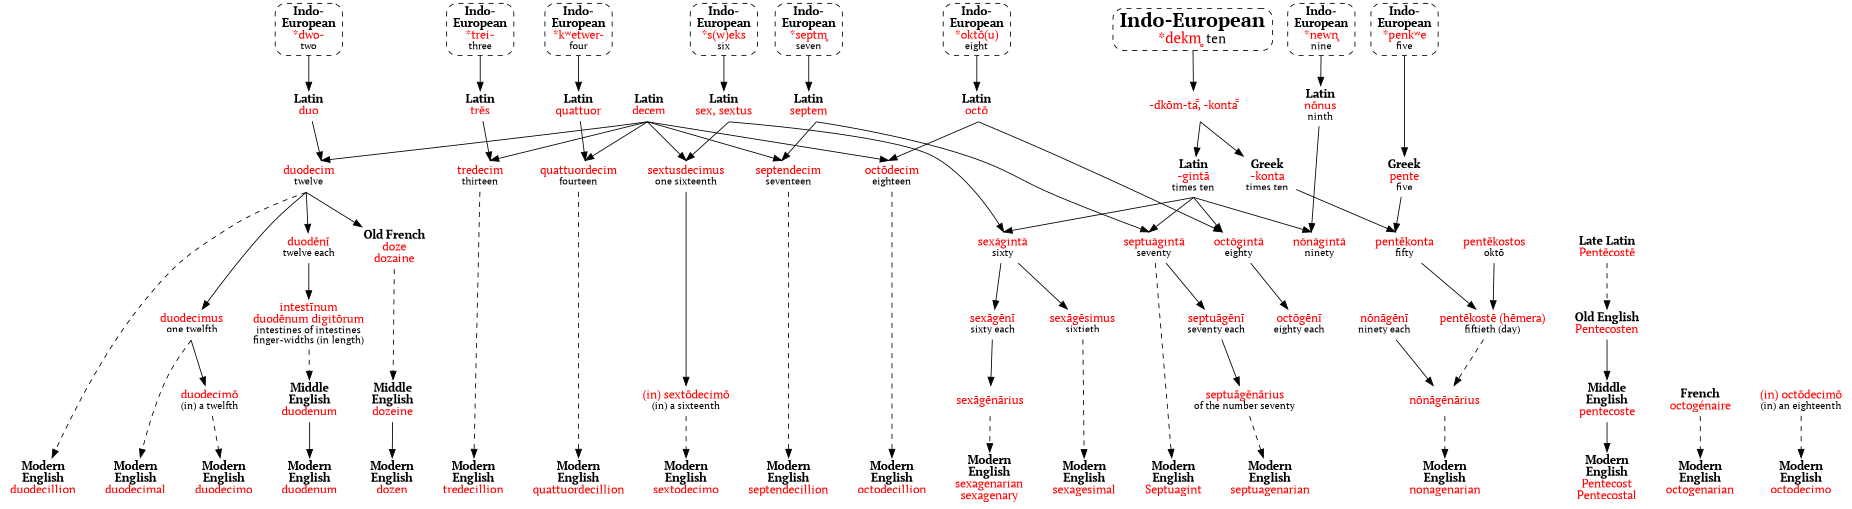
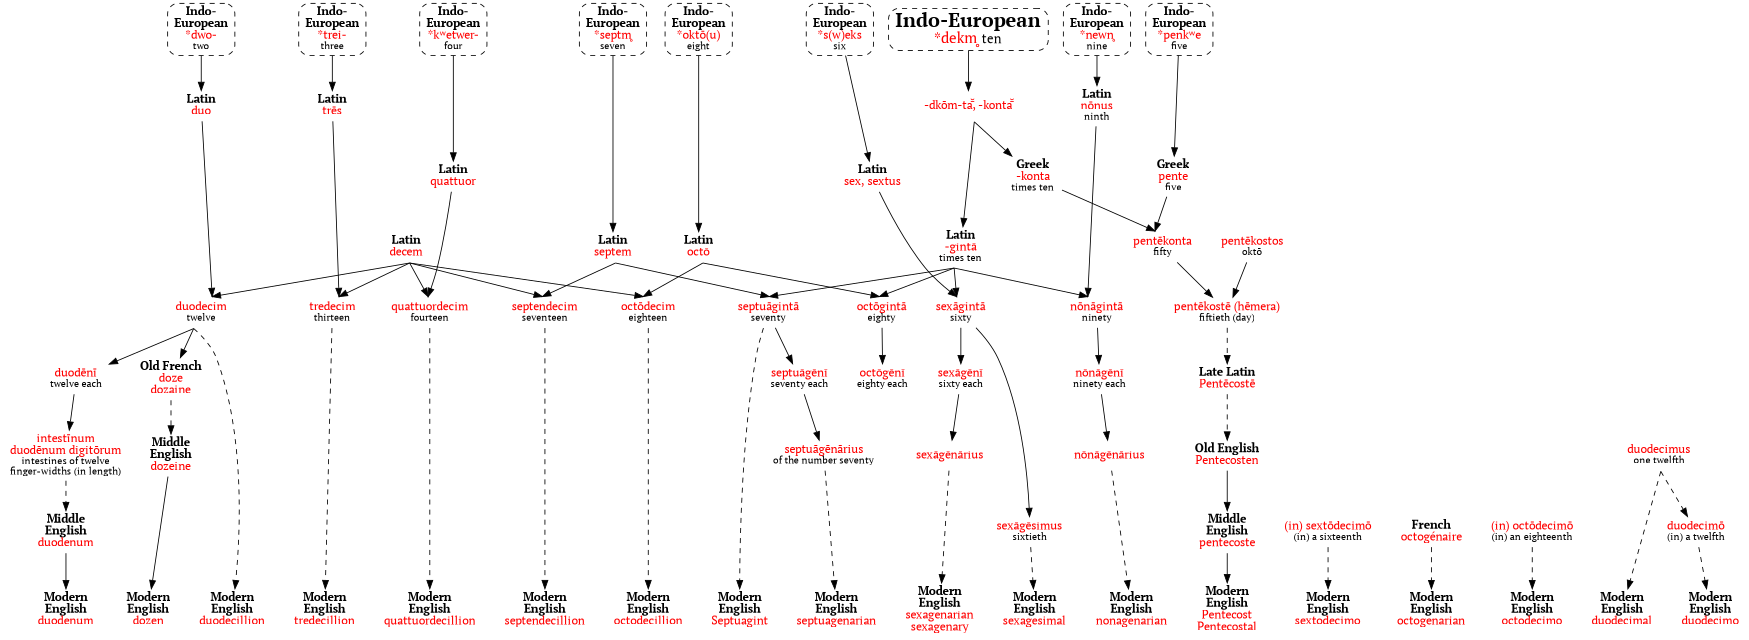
  strict digraph {
    fontname="PT Serif"
    node [fontname="PT Serif" shape=none]
    edge [fontname="PT Serif"]
    n1 [label=<<b>Modern<br/>English</b><br/><font color="red">dozen</font>>]
    n2 [label=<<b>Modern<br/>English</b><br/><font color="red">tredecillion</font>>]
    n3 [label=<<b>Modern<br/>English</b><br/><font color="red">quattuordecillion</font>>]
    n4 [label=<<b>Modern<br/>English</b><br/><font color="red">Pentecost<br/>Pentecostal</font>>]
    n5 [label=<<b>Modern<br/>English</b><br/><font color="red">sexagenarian<br/>sexagenary</font>>]
    n6 [label=<<b>Modern<br/>English</b><br/><font color="red">sexagesimal</font>>]
    n7 [label=<<b>Modern<br/>English</b><br/><font color="red">sextodecimo</font>>]
    n8 [label=<<b>Modern<br/>English</b><br/><font color="red">Septuagint</font>>]
    n9 [label=<<b>Modern<br/>English</b><br/><font color="red">septuagenarian</font>>]
    n10 [label=<<b>Modern<br/>English</b><br/><font color="red">septendecillion</font>>]
    n11 [label=<<b>Modern<br/>English</b><br/><font color="red">octogenarian</font>>]
    n12 [label=<<b>Modern<br/>English</b><br/><font color="red">octodecillion</font>>]
    n13 [label=<<b>Modern<br/>English</b><br/><font color="red">octodecimo</font>>]
    n14 [label=<<b>Modern<br/>English</b><br/><font color="red">nonagenarian</font>>]
    n15 [label=<<b>Modern<br/>English</b><br/><font color="red">duodecimal</font>>]
    n16 [label=<<b>Modern<br/>English</b><br/><font color="red">duodecillion</font>>]
    n17 [label=<<b>Modern<br/>English</b><br/><font color="red">duodecimo</font>>]
    n18 [label=<<b>Modern<br/>English</b><br/><font color="red">duodenum</font>>]
    n19 [label=<<b>Indo-<br/>European</b><br/><font color="red">*dwo-</font><br/><font point-size="12">two</font>> shape=box style="dashed,rounded"]
    n20 [label=<<b>Indo-<br/>European</b><br/><font color="red">*trei-</font><br/><font point-size="12">three</font>> shape=box style="dashed,rounded"]
    n21 [label=<<b>Indo-<br/>European</b><br/><font color="red">*kʷetwer-</font><br/><font point-size="12">four</font>> shape=box style="dashed,rounded"]
    n22 [label=<<b>Indo-<br/>European</b><br/><font color="red">*penkʷe</font><br/><font point-size="12">five</font>> shape=box style="dashed,rounded"]
    n23 [label=<<b>Indo-<br/>European</b><br/><font color="red">*s(w)eks</font><br/><font point-size="12">six</font>> shape=box style="dashed,rounded"]
    n24 [label=<<b>Indo-<br/>European</b><br/><font color="red">*septm̥</font><br/><font point-size="12">seven</font>> shape=box style="dashed,rounded"]
    n25 [label=<<b>Indo-<br/>European</b><br/><font color="red">*oktō(u)</font><br/><font point-size="12">eight</font>> shape=box style="dashed,rounded"]
    n26 [label=<<b>Indo-<br/>European</b><br/><font color="red">*newn̥</font><br/><font point-size="12">nine</font>> shape=box style="dashed,rounded"]
    n27 [label=<<b>Latin</b><br/><font color="red">duo</font>>]
    n28 [label=<<b>Latin</b><br/><font color="red">trēs</font>>]
    n29 [label=<<b>Latin</b><br/><font color="red">quattuor</font>>]
    n30 [label=<<b>Greek</b><br/><font color="red">pente</font><br/><font point-size="12">five</font>>]
    n31 [label=<<b>Latin</b><br/><font color="red">sex, sextus</font>>]
    n32 [label=<<b>Latin</b><br/><font color="red">septem</font>>]
    n33 [label=<<b>Latin</b><br/><font color="red">octō</font>>]
    n34 [label=<<b>Latin</b><br/><font color="red">nōnus</font><br/><font point-size="12">ninth</font>>]
    n35 [label=<<font point-size="24"><b>Indo-European</b></font><br/><font point-size="18" color="red">*dekm̥ </font><font point-size="16">ten</font>> shape=box style="dashed,rounded"]
    n36 [label=<<font color="red">-dkōm-tā̆, -kontā̆</font>>]
    n37 [label=<<b>Latin</b><br/><font color="red">-gintā</font><br/><font point-size="12">times ten</font>>]
    n38 [label=<<b>Greek</b><br/><font color="red">-konta</font><br/><font point-size="12">times ten</font>>]
    n39 [label=<<font color="red">sexāgintā</font><br/><font point-size="12">sixty</font>>]
    n40 [label=<<font color="red">septuāgintā</font><br/><font point-size="12">seventy</font>>]
    n41 [label=<<font color="red">octōgintā</font><br/><font point-size="12">eighty</font>>]
    n42 [label=<<font color="red">nōnāgintā</font><br/><font point-size="12">ninety</font>>]
    n43 [label=<<font color="red">pentēkonta</font><br/><font point-size="12">fifty</font>>]
    n44 [label=<<font color="red">sexāgēnī</font><br/><font point-size="12">sixty each</font>>]
    n45 [label=<<font color="red">sexāgēsimus</font><br/><font point-size="12">sixtieth</font>>]
    n46 [label=<<font color="red">septuāgēnī</font><br/><font point-size="12">seventy each</font>>]
    n47 [label=<<font color="red">octōgēnī</font><br/><font point-size="12">eighty each</font>>]
    n48 [label=<<font color="red">nōnāgēnī</font><br/><font point-size="12">ninety each</font>>]
    n49 [label=<<b>Latin</b><br/><font color="red">decem</font>>]
    n50 [label=<<font color="red">duodecim</font><br/><font point-size="12">twelve</font>>]
    n51 [label=<<font color="red">tredecim</font><br/><font point-size="12">thirteen</font>>]
    n52 [label=<<font color="red">quattuordecim</font><br/><font point-size="12">fourteen</font>>]
-   n53 [label=<<font color="red">sextusdecimus</font><br/><font point-size="12">one sixteenth</font>>]
    n54 [label=<<font color="red">septendecim</font><br/><font point-size="12">seventeen</font>>]
    n55 [label=<<font color="red">octōdecim</font><br/><font point-size="12">eighteen</font>>]
    n56 [label=<<b>Old French</b><br/><font color="red">doze<br/>dozaine</font>>]
    n57 [label=<<font color="red">duodecimus</font><br/><font point-size="12">one twelfth</font>>]
    n58 [label=<<font color="red">duodēnī</font><br/><font point-size="12">twelve each</font>>]
    n59 [label=<<font color="red">(in) sextōdecimō</font><br/><font point-size="12">(in) a sixteenth</font>>]
    n60 [label=<<b>Middle<br/>English</b><br/><font color="red">dozeine</font>>]
    n61 [label=<<font color="red">duodecimō</font><br/><font point-size="12">(in) a twelfth</font>>]
-   n62 [label=<<font color="red">intestīnum<br/>duodēnum digitōrum</font><br/><font point-size="12">intestines of intestines<br/>finger-widths (in length)</font>>]
+   n62 [label=<<font color="red">intestīnum<br/>duodēnum digitōrum</font><br/><font point-size="12">intestines of twelve<br/>finger-widths (in length)</font>>]
    n63 [label=<<font color="red">pentēkostē (hēmera)</font><br/><font point-size="12">fiftieth (day)</font>>]
    n64 [label=<<font color="red">pentēkostos</font><br/><font point-size="12">oktō</font>>]
    n65 [label=<<b>Late Latin</b><br/><font color="red">Pentēcostē</font>>]
    n66 [label=<<b>Old English</b><br/><font color="red">Pentecosten</font>>]
    n67 [label=<<b>Middle<br/>English</b><br/><font color="red">pentecoste</font>>]
    n68 [label=<<font color="red">sexāgēnārius</font>>]
    n69 [label=<<font color="red">septuāgēnārius</font><br/><font point-size="12">of the number seventy</font>>]
    n70 [label=<<b>French</b><br/><font color="red">octogénaire</font>>]
    n71 [label=<<font color="red">(in) octōdecimō</font><br/><font point-size="12">(in) an eighteenth</font>>]
    n72 [label=<<font color="red">nōnāgēnārius</font>>]
    n73 [label=<<b>Middle<br/>English</b><br/><font color="red">duodenum</font>>]
    subgraph sub_1 {
      rank=sink
      n1
      n2
      n3
      n4
      n5
      n6
      n7
      n8
      n9
      n10
      n11
      n12
      n13
      n14
      n15
      n16
      n17
      n18
    }
    subgraph sub_2 {
      rank=min
      n19
      n20
      n21
      n22
      n23
      n24
      n25
      n26
    }
    n19 -> n27
    n20 -> n28
    n21 -> n29
    n22 -> n30
    n23 -> n31
    n24 -> n32
    n25 -> n33
    n26 -> n34
    n27 -> n50 [samehead=1]
    n28 -> n51 [samehead=1]
    n29 -> n52 [samehead=1]
    n30 -> n43 [samehead=1]
    n31 -> n39 [samehead=1 sametail=1]
-   n31 -> n53 [samehead=1 sametail=1]
    n32 -> n40 [samehead=1 sametail=1]
    n32 -> n54 [samehead=1 sametail=1]
    n33 -> n41 [samehead=1 sametail=1]
    n33 -> n55 [samehead=1 sametail=1]
    n34 -> n42 [samehead=1]
    n35 -> n36 [sametail=1]
    n36 -> n37 [sametail=1]
    n36 -> n38 [sametail=1]
    n37 -> n39 [samehead=1 sametail=1]
    n37 -> n40 [samehead=1 sametail=1]
    n37 -> n41 [samehead=1 sametail=1]
    n37 -> n42 [samehead=1 sametail=1]
    n38 -> n43 [samehead=1 sametail=1]
    n39 -> n44
    n39 -> n45
    n40 -> n8 [sametail=1 style=dashed]
    n40 -> n46
    n41 -> n47
+   n42 -> n48
    n43 -> n63
    n44 -> n68
    n45 -> n6 [style=dashed]
    n46 -> n69
    n48 -> n72
    n49 -> n50 [samehead=1 sametail=1]
    n49 -> n51 [samehead=1 sametail=1]
    n49 -> n52 [samehead=1 sametail=1]
-   n49 -> n53 [samehead=1 sametail=1]
    n49 -> n54 [samehead=1 sametail=1]
    n49 -> n55 [samehead=1 sametail=1]
    n50 -> n16 [sametail=1 style=dashed]
    n50 -> n56 [sametail=1]
-   n50 -> n57 [sametail=1]
    n50 -> n58 [sametail=1]
    n51 -> n2 [style=dashed]
    n52 -> n3 [style=dashed]
-   n53 -> n59
    n54 -> n10 [style=dashed]
    n55 -> n12 [style=dashed]
    n56 -> n60 [style=dashed]
    n57 -> n15 [sametail=1 style=dashed]
-   n57 -> n61 [sametail=1]
+   n57 -> n61 [sametail=1 style=dashed]
    n58 -> n62
    n59 -> n7 [style=dashed]
    n60 -> n1
    n61 -> n17 [style=dashed]
    n62 -> n73 [style=dashed]
-   n63 -> n72 [style=dashed]
+   n63 -> n65 [style=dashed]
    n64 -> n63
    n65 -> n66 [style=dashed]
    n66 -> n67
    n67 -> n4
    n68 -> n5 [style=dashed]
    n69 -> n9 [style=dashed]
    n70 -> n11 [style=dashed]
    n71 -> n13 [style=dashed]
    n72 -> n14 [style=dashed]
    n73 -> n18
  }
